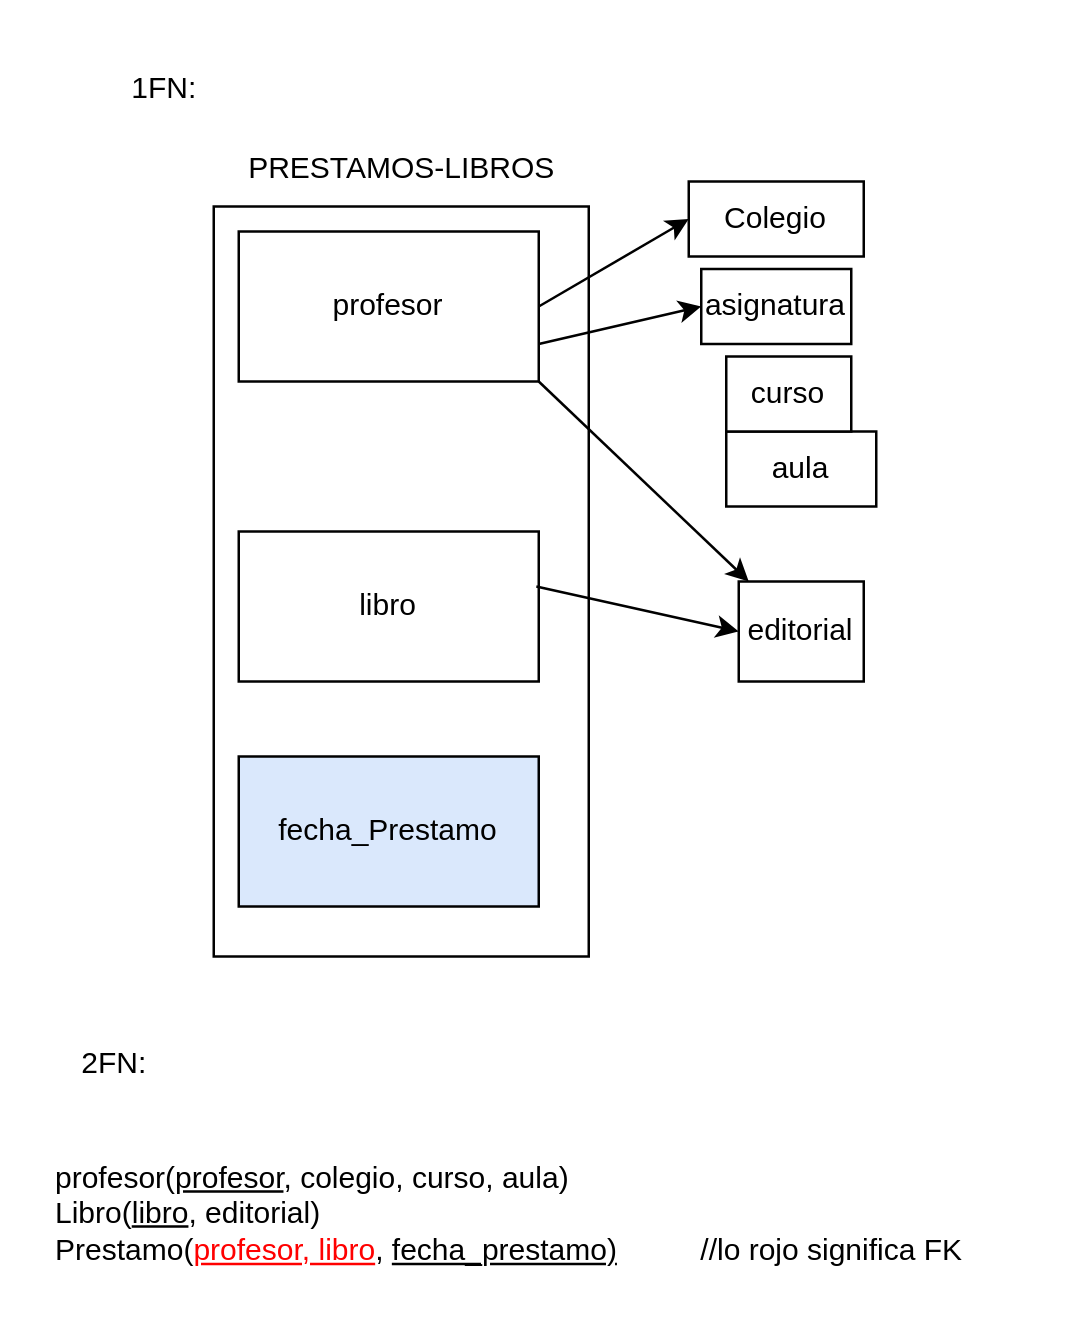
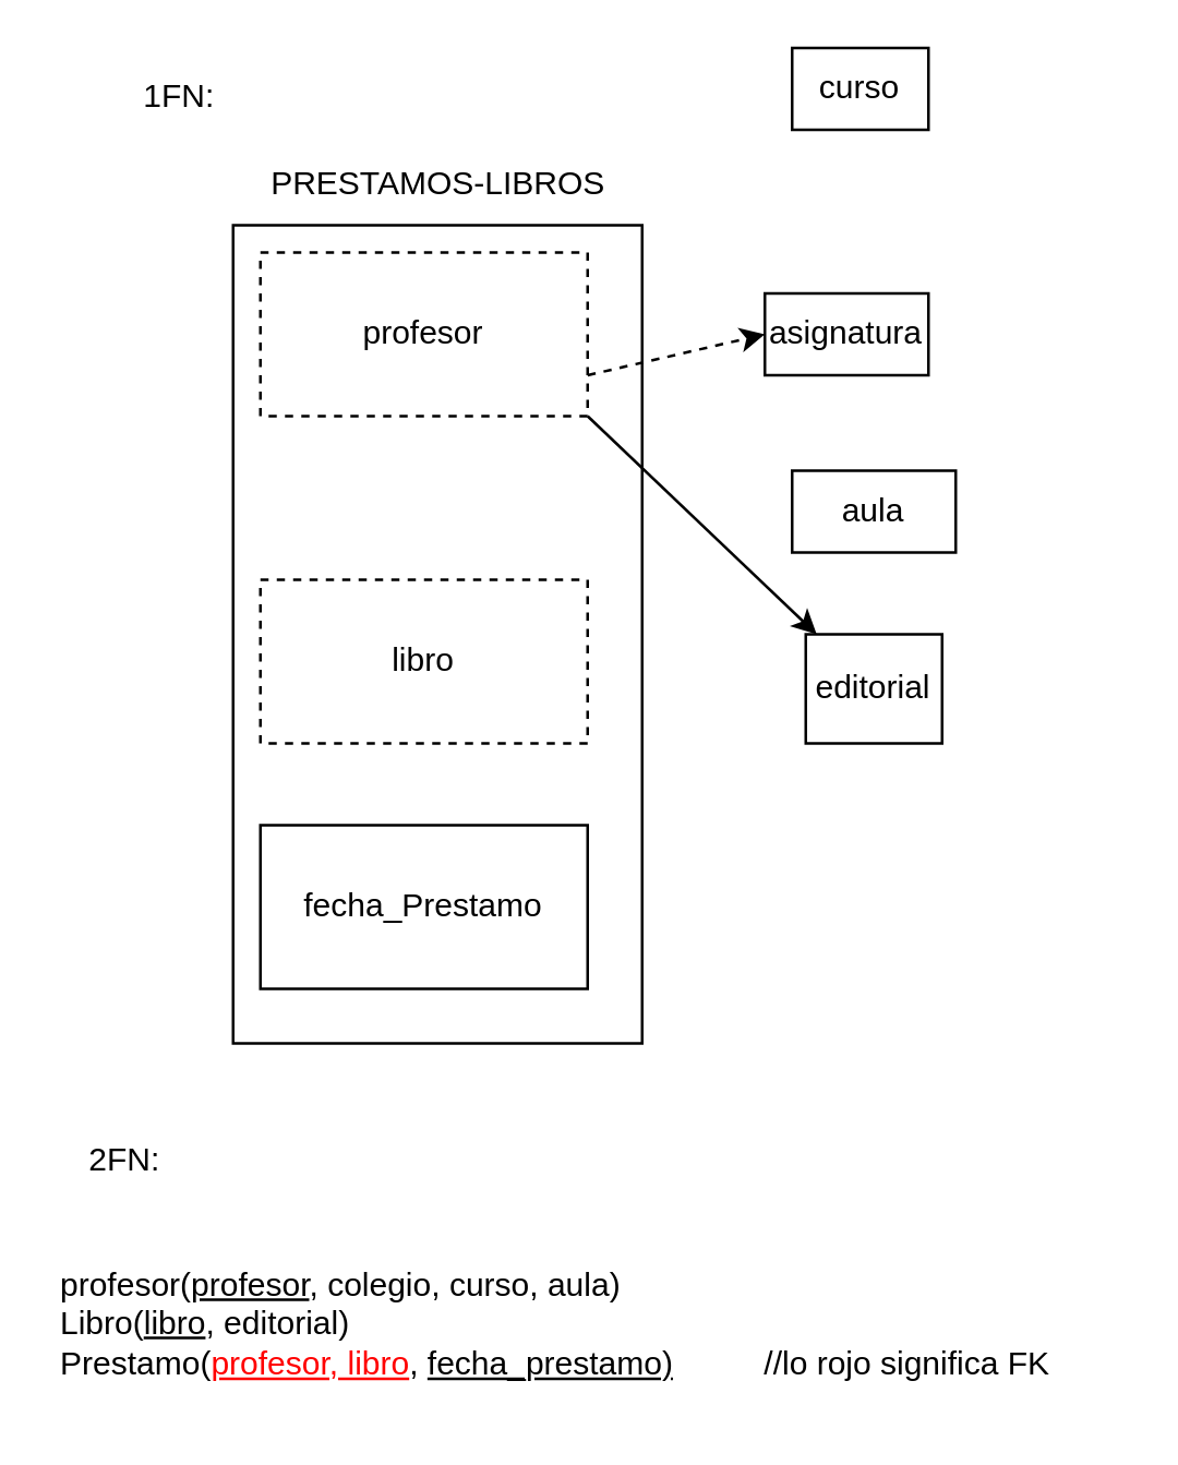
  <mxCell id="0" />
  <mxCell id="1" parent="0" />
- <mxCell id="2" value="profesor" style="whiteSpace=wrap;html=1;" parent="1" vertex="1"><mxGeometry x="95" y="92" width="120" height="60" as="geometry" /></mxCell>
- <mxCell id="3" value="libro" style="whiteSpace=wrap;html=1;" parent="1" vertex="1"><mxGeometry x="95" y="212" width="120" height="60" as="geometry" /></mxCell>
- <mxCell id="4" value="fecha_Prestamo" style="whiteSpace=wrap;html=1;fillColor=#dae8fc;" parent="1" vertex="1"><mxGeometry x="95" y="302" width="120" height="60" as="geometry" /></mxCell>
- <mxCell id="5" value="Colegio" style="whiteSpace=wrap;html=1;" parent="1" vertex="1"><mxGeometry x="275" y="72" width="70" height="30" as="geometry" /></mxCell>
+ <mxCell id="2" value="profesor" style="whiteSpace=wrap;html=1;dashed=1;" parent="1" vertex="1"><mxGeometry x="95" y="92" width="120" height="60" as="geometry" /></mxCell>
+ <mxCell id="3" value="libro" style="whiteSpace=wrap;html=1;dashed=1;" parent="1" vertex="1"><mxGeometry x="95" y="212" width="120" height="60" as="geometry" /></mxCell>
+ <mxCell id="4" value="fecha_Prestamo" style="whiteSpace=wrap;html=1;" parent="1" vertex="1"><mxGeometry x="95" y="302" width="120" height="60" as="geometry" /></mxCell>
  <mxCell id="6" value="asignatura" style="whiteSpace=wrap;html=1;" parent="1" vertex="1"><mxGeometry x="280" y="107" width="60" height="30" as="geometry" /></mxCell>
  <mxCell id="7" value="aula" style="whiteSpace=wrap;html=1;" parent="1" vertex="1"><mxGeometry x="290" y="172" width="60" height="30" as="geometry" /></mxCell>
- <mxCell id="8" value="curso" style="whiteSpace=wrap;html=1;" parent="1" vertex="1"><mxGeometry x="290" y="142" width="50" height="30" as="geometry" /></mxCell>
+ <mxCell id="8" value="curso" style="whiteSpace=wrap;html=1;" parent="1" vertex="1"><mxGeometry x="290" y="17" width="50" height="30" as="geometry" /></mxCell>
  <mxCell id="9" value="editorial" style="whiteSpace=wrap;html=1;" parent="1" vertex="1"><mxGeometry x="295" y="232" width="50" height="40" as="geometry" /></mxCell>
- <mxCell id="10" value="" style="endArrow=classic;html=1;rounded=0;exitX=1;exitY=0.5;exitDx=0;exitDy=0;entryX=0;entryY=0.5;entryDx=0;entryDy=0;" parent="1" source="2" target="5" edge="1"><mxGeometry width="50" height="50" relative="1" as="geometry"><mxPoint x="345" y="342" as="sourcePoint" /><mxPoint x="395" y="292" as="targetPoint" /></mxGeometry></mxCell>
- <mxCell id="11" value="" style="endArrow=classic;html=1;rounded=0;exitX=1;exitY=0.75;exitDx=0;exitDy=0;entryX=0;entryY=0.5;entryDx=0;entryDy=0;" parent="1" source="2" target="6" edge="1"><mxGeometry width="50" height="50" relative="1" as="geometry"><mxPoint x="225" y="132" as="sourcePoint" /><mxPoint x="285" y="97" as="targetPoint" /></mxGeometry></mxCell>
+ <mxCell id="11" value="" style="endArrow=classic;html=1;rounded=0;exitX=1;exitY=0.75;exitDx=0;exitDy=0;entryX=0;entryY=0.5;entryDx=0;entryDy=0;dashed=1;" parent="1" source="2" target="6" edge="1"><mxGeometry width="50" height="50" relative="1" as="geometry"><mxPoint x="225" y="132" as="sourcePoint" /><mxPoint x="285" y="97" as="targetPoint" /></mxGeometry></mxCell>
  <mxCell id="12" value="" style="endArrow=classic;html=1;rounded=0;exitX=1;exitY=1;exitDx=0;exitDy=0;" parent="1" source="2" target="9" edge="1"><mxGeometry width="50" height="50" relative="1" as="geometry"><mxPoint x="245" y="152" as="sourcePoint" /><mxPoint x="305" y="117" as="targetPoint" /></mxGeometry></mxCell>
- <mxCell id="13" value="" style="endArrow=classic;html=1;rounded=0;exitX=0.992;exitY=0.367;exitDx=0;exitDy=0;entryX=0;entryY=0.5;entryDx=0;entryDy=0;exitPerimeter=0;" parent="1" source="3" target="9" edge="1"><mxGeometry width="50" height="50" relative="1" as="geometry"><mxPoint x="255" y="162" as="sourcePoint" /><mxPoint x="315" y="127" as="targetPoint" /></mxGeometry></mxCell>
  <mxCell id="14" value="" style="rounded=0;whiteSpace=wrap;html=1;fillColor=none;" parent="1" vertex="1"><mxGeometry x="85" y="82" width="150" height="300" as="geometry" /></mxCell>
  <mxCell id="15" value="1FN:" style="text;html=1;align=center;verticalAlign=middle;resizable=0;points=[];autosize=1;strokeColor=none;fillColor=none;" parent="1" vertex="1"><mxGeometry x="40" y="20" width="50" height="30" as="geometry" /></mxCell>
  <mxCell id="16" value="2FN:" style="text;html=1;align=center;verticalAlign=middle;resizable=0;points=[];autosize=1;strokeColor=none;fillColor=none;" parent="1" vertex="1"><mxGeometry x="20" y="410" width="50" height="30" as="geometry" /></mxCell>
  <mxCell id="17" value="profesor(&lt;u&gt;profesor&lt;/u&gt;, colegio, curso, aula)&lt;div&gt;Libro(&lt;u&gt;libro&lt;/u&gt;, editorial)&lt;/div&gt;&lt;div&gt;Prestamo(&lt;font color=&quot;#ff0000&quot;&gt;&lt;u&gt;profesor, libro&lt;/u&gt;&lt;/font&gt;, &lt;u&gt;fecha_prestamo)&lt;/u&gt;&amp;nbsp; &amp;nbsp; &amp;nbsp; &amp;nbsp; &amp;nbsp; //lo rojo significa FK&lt;/div&gt;" style="text;html=1;align=left;verticalAlign=middle;resizable=0;points=[];autosize=1;strokeColor=none;fillColor=none;" parent="1" vertex="1"><mxGeometry x="20" y="455" width="390" height="60" as="geometry" /></mxCell>
  <mxCell id="18" value="PRESTAMOS-LIBROS" style="text;html=1;align=center;verticalAlign=middle;resizable=0;points=[];autosize=1;strokeColor=none;fillColor=none;" parent="1" vertex="1"><mxGeometry x="85" y="52" width="150" height="30" as="geometry" /></mxCell>
